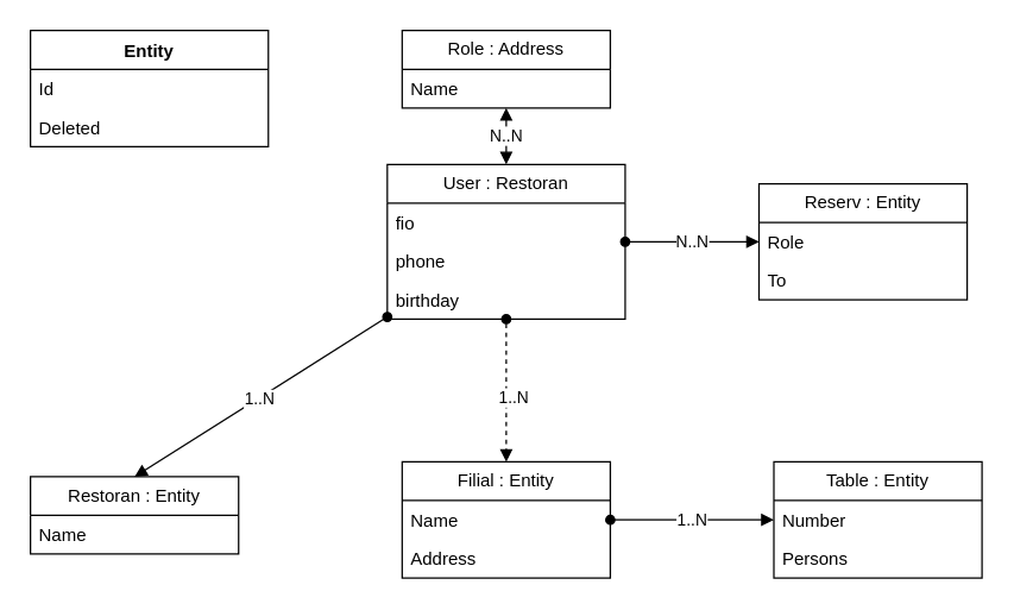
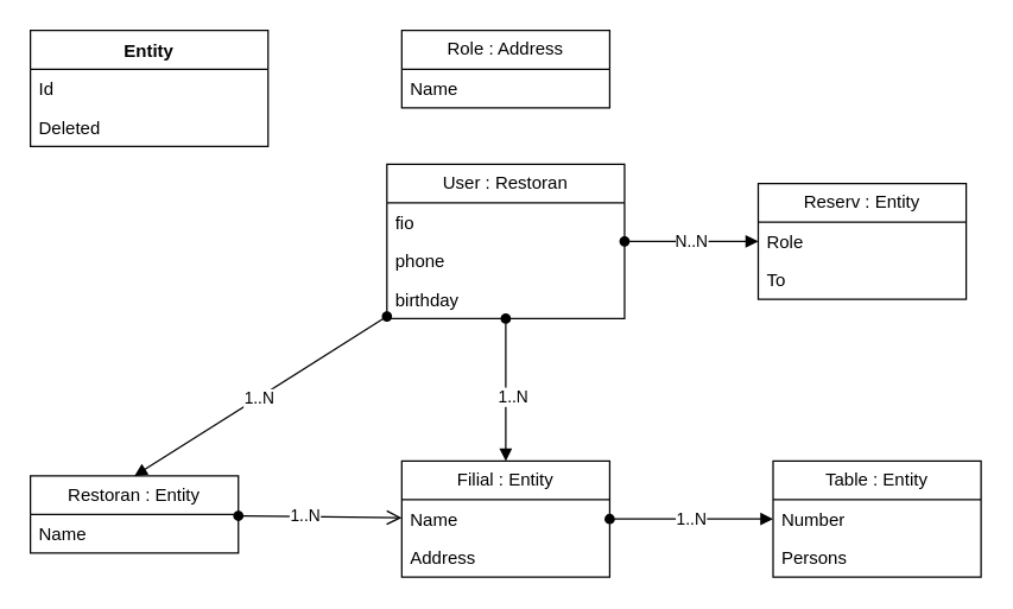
  <mxCell id="0" />
  <mxCell id="1" parent="0" />
  <mxCell id="2" value="Entity" style="swimlane;fontStyle=1;align=center;verticalAlign=top;childLayout=stackLayout;horizontal=1;startSize=26;horizontalStack=0;resizeParent=1;resizeParentMax=0;resizeLast=0;collapsible=1;marginBottom=0;whiteSpace=wrap;html=1;" vertex="1" parent="1"><mxGeometry x="20" y="20" width="160" height="78" as="geometry" /></mxCell>
  <mxCell id="3" value="Id" style="text;strokeColor=none;fillColor=none;align=left;verticalAlign=top;spacingLeft=4;spacingRight=4;overflow=hidden;rotatable=0;points=[[0,0.5],[1,0.5]];portConstraint=eastwest;whiteSpace=wrap;html=1;" vertex="1" parent="2"><mxGeometry y="26" width="160" height="26" as="geometry" /></mxCell>
  <mxCell id="4" value="Deleted" style="text;strokeColor=none;fillColor=none;align=left;verticalAlign=top;spacingLeft=4;spacingRight=4;overflow=hidden;rotatable=0;points=[[0,0.5],[1,0.5]];portConstraint=eastwest;whiteSpace=wrap;html=1;" vertex="1" parent="2"><mxGeometry y="52" width="160" height="26" as="geometry" /></mxCell>
  <mxCell id="5" value="User : Restoran" style="swimlane;fontStyle=0;childLayout=stackLayout;horizontal=1;startSize=26;fillColor=none;horizontalStack=0;resizeParent=1;resizeParentMax=0;resizeLast=0;collapsible=1;marginBottom=0;whiteSpace=wrap;html=1;" vertex="1" parent="1"><mxGeometry x="260" y="110" width="160" height="104" as="geometry" /></mxCell>
  <mxCell id="6" value="fio" style="text;strokeColor=none;fillColor=none;align=left;verticalAlign=top;spacingLeft=4;spacingRight=4;overflow=hidden;rotatable=0;points=[[0,0.5],[1,0.5]];portConstraint=eastwest;whiteSpace=wrap;html=1;" vertex="1" parent="5"><mxGeometry y="26" width="160" height="26" as="geometry" /></mxCell>
  <mxCell id="7" value="phone" style="text;strokeColor=none;fillColor=none;align=left;verticalAlign=top;spacingLeft=4;spacingRight=4;overflow=hidden;rotatable=0;points=[[0,0.5],[1,0.5]];portConstraint=eastwest;whiteSpace=wrap;html=1;" vertex="1" parent="5"><mxGeometry y="52" width="160" height="26" as="geometry" /></mxCell>
  <mxCell id="8" value="birthday" style="text;strokeColor=none;fillColor=none;align=left;verticalAlign=top;spacingLeft=4;spacingRight=4;overflow=hidden;rotatable=0;points=[[0,0.5],[1,0.5]];portConstraint=eastwest;whiteSpace=wrap;html=1;" vertex="1" parent="5"><mxGeometry y="78" width="160" height="26" as="geometry" /></mxCell>
  <mxCell id="9" value="Role : Address" style="swimlane;fontStyle=0;childLayout=stackLayout;horizontal=1;startSize=26;fillColor=none;horizontalStack=0;resizeParent=1;resizeParentMax=0;resizeLast=0;collapsible=1;marginBottom=0;whiteSpace=wrap;html=1;" vertex="1" parent="1"><mxGeometry x="270" y="20" width="140" height="52" as="geometry" /></mxCell>
  <mxCell id="10" value="Name" style="text;strokeColor=none;fillColor=none;align=left;verticalAlign=top;spacingLeft=4;spacingRight=4;overflow=hidden;rotatable=0;points=[[0,0.5],[1,0.5]];portConstraint=eastwest;whiteSpace=wrap;html=1;" vertex="1" parent="9"><mxGeometry y="26" width="140" height="26" as="geometry" /></mxCell>
- <mxCell id="11" value="N..N" style="endArrow=block;startArrow=block;endFill=1;startFill=1;html=1;rounded=0;" edge="1" parent="1" source="5" target="9"><mxGeometry width="160" relative="1" as="geometry"><mxPoint x="210" y="290" as="sourcePoint" /><mxPoint x="370" y="290" as="targetPoint" /></mxGeometry></mxCell>
  <mxCell id="12" value="Restoran : Entity" style="swimlane;fontStyle=0;childLayout=stackLayout;horizontal=1;startSize=26;fillColor=none;horizontalStack=0;resizeParent=1;resizeParentMax=0;resizeLast=0;collapsible=1;marginBottom=0;whiteSpace=wrap;html=1;" vertex="1" parent="1"><mxGeometry x="20" y="320" width="140" height="52" as="geometry" /></mxCell>
  <mxCell id="13" value="Name" style="text;strokeColor=none;fillColor=none;align=left;verticalAlign=top;spacingLeft=4;spacingRight=4;overflow=hidden;rotatable=0;points=[[0,0.5],[1,0.5]];portConstraint=eastwest;whiteSpace=wrap;html=1;" vertex="1" parent="12"><mxGeometry y="26" width="140" height="26" as="geometry" /></mxCell>
  <mxCell id="14" value="Filial&amp;nbsp;: Entity" style="swimlane;fontStyle=0;childLayout=stackLayout;horizontal=1;startSize=26;fillColor=none;horizontalStack=0;resizeParent=1;resizeParentMax=0;resizeLast=0;collapsible=1;marginBottom=0;whiteSpace=wrap;html=1;" vertex="1" parent="1"><mxGeometry x="270" y="310" width="140" height="78" as="geometry" /></mxCell>
  <mxCell id="15" value="Name" style="text;strokeColor=none;fillColor=none;align=left;verticalAlign=top;spacingLeft=4;spacingRight=4;overflow=hidden;rotatable=0;points=[[0,0.5],[1,0.5]];portConstraint=eastwest;whiteSpace=wrap;html=1;" vertex="1" parent="14"><mxGeometry y="26" width="140" height="26" as="geometry" /></mxCell>
  <mxCell id="16" value="Address" style="text;strokeColor=none;fillColor=none;align=left;verticalAlign=top;spacingLeft=4;spacingRight=4;overflow=hidden;rotatable=0;points=[[0,0.5],[1,0.5]];portConstraint=eastwest;whiteSpace=wrap;html=1;" vertex="1" parent="14"><mxGeometry y="52" width="140" height="26" as="geometry" /></mxCell>
  <mxCell id="17" value="" style="endArrow=block;startArrow=oval;endFill=1;startFill=1;html=1;rounded=0;entryX=0.5;entryY=0;entryDx=0;entryDy=0;" edge="1" parent="1" source="5" target="12"><mxGeometry width="160" relative="1" as="geometry"><mxPoint x="310" y="240" as="sourcePoint" /><mxPoint x="470" y="240" as="targetPoint" /></mxGeometry></mxCell>
  <mxCell id="18" value="1..N" style="edgeLabel;html=1;align=center;verticalAlign=middle;resizable=0;points=[];" vertex="1" connectable="0" parent="17"><mxGeometry x="0.024" y="1" relative="1" as="geometry"><mxPoint y="-1" as="offset" /></mxGeometry></mxCell>
- <mxCell id="19" value="" style="endArrow=block;startArrow=oval;endFill=1;startFill=1;html=1;rounded=0;entryX=0.5;entryY=0;entryDx=0;entryDy=0;dashed=1;" edge="1" parent="1" source="5" target="14"><mxGeometry width="160" relative="1" as="geometry"><mxPoint x="360" y="240" as="sourcePoint" /><mxPoint x="520" y="240" as="targetPoint" /></mxGeometry></mxCell>
+ <mxCell id="19" value="" style="endArrow=block;startArrow=oval;endFill=1;startFill=1;html=1;rounded=0;entryX=0.5;entryY=0;entryDx=0;entryDy=0;" edge="1" parent="1" source="5" target="14"><mxGeometry width="160" relative="1" as="geometry"><mxPoint x="360" y="240" as="sourcePoint" /><mxPoint x="520" y="240" as="targetPoint" /></mxGeometry></mxCell>
  <mxCell id="20" value="1..N" style="edgeLabel;html=1;align=center;verticalAlign=middle;resizable=0;points=[];" vertex="1" connectable="0" parent="19"><mxGeometry x="0.091" y="4" relative="1" as="geometry"><mxPoint as="offset" /></mxGeometry></mxCell>
+ <mxCell id="21" value="" style="endArrow=open;startArrow=oval;endFill=0;startFill=1;endSize=8;html=1;rounded=0;" edge="1" parent="1" source="12" target="14"><mxGeometry width="160" relative="1" as="geometry"><mxPoint x="90" y="480" as="sourcePoint" /><mxPoint x="250" y="480" as="targetPoint" /></mxGeometry></mxCell>
+ <mxCell id="22" value="1..N&lt;br&gt;" style="edgeLabel;html=1;align=center;verticalAlign=middle;resizable=0;points=[];" vertex="1" connectable="0" parent="21"><mxGeometry x="-0.208" y="1" relative="1" as="geometry"><mxPoint as="offset" /></mxGeometry></mxCell>
  <mxCell id="23" value="Table&amp;nbsp;: Entity" style="swimlane;fontStyle=0;childLayout=stackLayout;horizontal=1;startSize=26;fillColor=none;horizontalStack=0;resizeParent=1;resizeParentMax=0;resizeLast=0;collapsible=1;marginBottom=0;whiteSpace=wrap;html=1;" vertex="1" parent="1"><mxGeometry x="520" y="310" width="140" height="78" as="geometry" /></mxCell>
  <mxCell id="24" value="Number" style="text;strokeColor=none;fillColor=none;align=left;verticalAlign=top;spacingLeft=4;spacingRight=4;overflow=hidden;rotatable=0;points=[[0,0.5],[1,0.5]];portConstraint=eastwest;whiteSpace=wrap;html=1;" vertex="1" parent="23"><mxGeometry y="26" width="140" height="26" as="geometry" /></mxCell>
  <mxCell id="25" value="Persons" style="text;strokeColor=none;fillColor=none;align=left;verticalAlign=top;spacingLeft=4;spacingRight=4;overflow=hidden;rotatable=0;points=[[0,0.5],[1,0.5]];portConstraint=eastwest;whiteSpace=wrap;html=1;" vertex="1" parent="23"><mxGeometry y="52" width="140" height="26" as="geometry" /></mxCell>
  <mxCell id="26" value="1..N" style="endArrow=block;startArrow=oval;endFill=1;startFill=1;html=1;rounded=0;" edge="1" parent="1" source="14" target="23"><mxGeometry width="160" relative="1" as="geometry"><mxPoint x="310" y="240" as="sourcePoint" /><mxPoint x="470" y="240" as="targetPoint" /></mxGeometry></mxCell>
  <mxCell id="27" value="Reserv&amp;nbsp;: Entity" style="swimlane;fontStyle=0;childLayout=stackLayout;horizontal=1;startSize=26;fillColor=none;horizontalStack=0;resizeParent=1;resizeParentMax=0;resizeLast=0;collapsible=1;marginBottom=0;whiteSpace=wrap;html=1;" vertex="1" parent="1"><mxGeometry x="510" y="123" width="140" height="78" as="geometry" /></mxCell>
  <mxCell id="28" value="Role" style="text;strokeColor=none;fillColor=none;align=left;verticalAlign=top;spacingLeft=4;spacingRight=4;overflow=hidden;rotatable=0;points=[[0,0.5],[1,0.5]];portConstraint=eastwest;whiteSpace=wrap;html=1;" vertex="1" parent="27"><mxGeometry y="26" width="140" height="26" as="geometry" /></mxCell>
  <mxCell id="29" value="To" style="text;strokeColor=none;fillColor=none;align=left;verticalAlign=top;spacingLeft=4;spacingRight=4;overflow=hidden;rotatable=0;points=[[0,0.5],[1,0.5]];portConstraint=eastwest;whiteSpace=wrap;html=1;" vertex="1" parent="27"><mxGeometry y="52" width="140" height="26" as="geometry" /></mxCell>
  <mxCell id="30" value="N..N" style="endArrow=block;startArrow=oval;endFill=1;startFill=1;html=1;rounded=0;" edge="1" parent="1" source="5" target="27"><mxGeometry width="160" relative="1" as="geometry"><mxPoint x="310" y="240" as="sourcePoint" /><mxPoint x="470" y="240" as="targetPoint" /></mxGeometry></mxCell>
